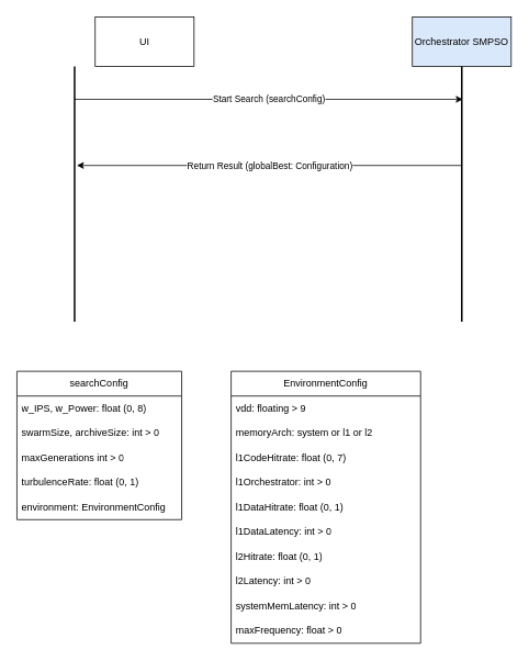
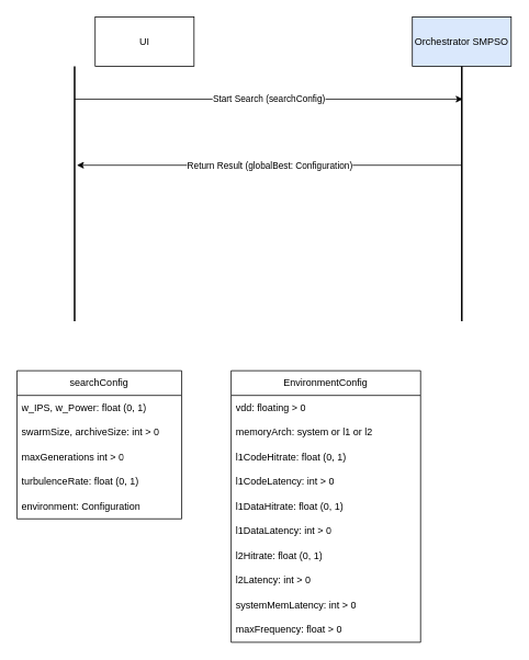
  <mxCell id="0" />
  <mxCell id="1" parent="0" />
  <mxCell id="2" value="UI" style="rounded=0;whiteSpace=wrap;html=1;" parent="1" vertex="1"><mxGeometry x="115" y="20" width="120" height="60" as="geometry" /></mxCell>
  <mxCell id="3" value="" style="line;strokeWidth=2;direction=south;html=1;" parent="1" vertex="1"><mxGeometry x="85" y="80" width="10" height="310" as="geometry" /></mxCell>
  <mxCell id="4" value="Orchestrator SMPSO" style="rounded=0;whiteSpace=wrap;html=1;fillColor=#dae8fc;" parent="1" vertex="1"><mxGeometry x="500" y="20" width="120" height="60" as="geometry" /></mxCell>
  <mxCell id="5" value="" style="line;strokeWidth=2;direction=south;html=1;" parent="1" vertex="1"><mxGeometry x="555" y="80" width="10" height="310" as="geometry" /></mxCell>
  <mxCell id="6" value="" style="endArrow=classic;html=1;rounded=0;entryX=0.129;entryY=0.371;entryDx=0;entryDy=0;entryPerimeter=0;" parent="1" target="5" edge="1"><mxGeometry relative="1" as="geometry"><mxPoint x="90" y="120" as="sourcePoint" /><mxPoint x="190" y="120" as="targetPoint" /></mxGeometry></mxCell>
  <mxCell id="7" value="Start Search (searchConfig)" style="edgeLabel;resizable=0;html=1;;align=center;verticalAlign=middle;" parent="6" connectable="0" vertex="1"><mxGeometry relative="1" as="geometry" /></mxCell>
  <mxCell id="8" value="" style="endArrow=classic;html=1;rounded=0;entryX=0.388;entryY=0.229;entryDx=0;entryDy=0;entryPerimeter=0;exitX=0.388;exitY=0.5;exitDx=0;exitDy=0;exitPerimeter=0;" parent="1" source="5" target="3" edge="1"><mxGeometry relative="1" as="geometry"><mxPoint x="330" y="220" as="sourcePoint" /><mxPoint x="430" y="220" as="targetPoint" /></mxGeometry></mxCell>
  <mxCell id="9" value="Return Result (globalBest: Configuration)" style="edgeLabel;resizable=0;html=1;;align=center;verticalAlign=middle;" parent="8" connectable="0" vertex="1"><mxGeometry relative="1" as="geometry" /></mxCell>
  <mxCell id="10" value="searchConfig" style="swimlane;fontStyle=0;childLayout=stackLayout;horizontal=1;startSize=30;horizontalStack=0;resizeParent=1;resizeParentMax=0;resizeLast=0;collapsible=1;marginBottom=0;whiteSpace=wrap;html=1;" parent="1" vertex="1"><mxGeometry x="20" y="450" width="200" height="180" as="geometry" /></mxCell>
- <mxCell id="11" value="w_IPS, w_Power: float (0, 8)" style="text;strokeColor=none;fillColor=none;align=left;verticalAlign=middle;spacingLeft=4;spacingRight=4;overflow=hidden;points=[[0,0.5],[1,0.5]];portConstraint=eastwest;rotatable=0;whiteSpace=wrap;html=1;" parent="10" vertex="1"><mxGeometry y="30" width="200" height="30" as="geometry" /></mxCell>
+ <mxCell id="11" value="w_IPS, w_Power: float (0, 1)" style="text;strokeColor=none;fillColor=none;align=left;verticalAlign=middle;spacingLeft=4;spacingRight=4;overflow=hidden;points=[[0,0.5],[1,0.5]];portConstraint=eastwest;rotatable=0;whiteSpace=wrap;html=1;" parent="10" vertex="1"><mxGeometry y="30" width="200" height="30" as="geometry" /></mxCell>
  <mxCell id="12" value="swarmSize, archiveSize: int &amp;gt; 0" style="text;strokeColor=none;fillColor=none;align=left;verticalAlign=middle;spacingLeft=4;spacingRight=4;overflow=hidden;points=[[0,0.5],[1,0.5]];portConstraint=eastwest;rotatable=0;whiteSpace=wrap;html=1;" parent="10" vertex="1"><mxGeometry y="60" width="200" height="30" as="geometry" /></mxCell>
  <mxCell id="13" value="maxGenerations int &amp;gt; 0" style="text;strokeColor=none;fillColor=none;align=left;verticalAlign=middle;spacingLeft=4;spacingRight=4;overflow=hidden;points=[[0,0.5],[1,0.5]];portConstraint=eastwest;rotatable=0;whiteSpace=wrap;html=1;" parent="10" vertex="1"><mxGeometry y="90" width="200" height="30" as="geometry" /></mxCell>
  <mxCell id="14" value="turbulenceRate: float (0, 1)" style="text;strokeColor=none;fillColor=none;align=left;verticalAlign=middle;spacingLeft=4;spacingRight=4;overflow=hidden;points=[[0,0.5],[1,0.5]];portConstraint=eastwest;rotatable=0;whiteSpace=wrap;html=1;" parent="10" vertex="1"><mxGeometry y="120" width="200" height="30" as="geometry" /></mxCell>
- <mxCell id="15" value="environment: EnvironmentConfig" style="text;strokeColor=none;fillColor=none;align=left;verticalAlign=middle;spacingLeft=4;spacingRight=4;overflow=hidden;points=[[0,0.5],[1,0.5]];portConstraint=eastwest;rotatable=0;whiteSpace=wrap;html=1;" parent="10" vertex="1"><mxGeometry y="150" width="200" height="30" as="geometry" /></mxCell>
+ <mxCell id="15" value="environment: Configuration" style="text;strokeColor=none;fillColor=none;align=left;verticalAlign=middle;spacingLeft=4;spacingRight=4;overflow=hidden;points=[[0,0.5],[1,0.5]];portConstraint=eastwest;rotatable=0;whiteSpace=wrap;html=1;" parent="10" vertex="1"><mxGeometry y="150" width="200" height="30" as="geometry" /></mxCell>
  <mxCell id="16" value="EnvironmentConfig" style="swimlane;fontStyle=0;childLayout=stackLayout;horizontal=1;startSize=30;horizontalStack=0;resizeParent=1;resizeParentMax=0;resizeLast=0;collapsible=1;marginBottom=0;whiteSpace=wrap;html=1;" parent="1" vertex="1"><mxGeometry x="280" y="450" width="230" height="330" as="geometry" /></mxCell>
- <mxCell id="17" value="vdd: floating &amp;gt; 9" style="text;strokeColor=none;fillColor=none;align=left;verticalAlign=middle;spacingLeft=4;spacingRight=4;overflow=hidden;points=[[0,0.5],[1,0.5]];portConstraint=eastwest;rotatable=0;whiteSpace=wrap;html=1;" parent="16" vertex="1"><mxGeometry y="30" width="230" height="30" as="geometry" /></mxCell>
+ <mxCell id="17" value="vdd: floating &amp;gt; 0" style="text;strokeColor=none;fillColor=none;align=left;verticalAlign=middle;spacingLeft=4;spacingRight=4;overflow=hidden;points=[[0,0.5],[1,0.5]];portConstraint=eastwest;rotatable=0;whiteSpace=wrap;html=1;" parent="16" vertex="1"><mxGeometry y="30" width="230" height="30" as="geometry" /></mxCell>
  <mxCell id="18" value="memoryArch: system or l1 or l2" style="text;strokeColor=none;fillColor=none;align=left;verticalAlign=middle;spacingLeft=4;spacingRight=4;overflow=hidden;points=[[0,0.5],[1,0.5]];portConstraint=eastwest;rotatable=0;whiteSpace=wrap;html=1;" parent="16" vertex="1"><mxGeometry y="60" width="230" height="30" as="geometry" /></mxCell>
- <mxCell id="19" value="l1CodeHitrate: float (0, 7)" style="text;strokeColor=none;fillColor=none;align=left;verticalAlign=middle;spacingLeft=4;spacingRight=4;overflow=hidden;points=[[0,0.5],[1,0.5]];portConstraint=eastwest;rotatable=0;whiteSpace=wrap;html=1;" parent="16" vertex="1"><mxGeometry y="90" width="230" height="30" as="geometry" /></mxCell>
- <mxCell id="20" value="l1Orchestrator: int &amp;gt; 0" style="text;strokeColor=none;fillColor=none;align=left;verticalAlign=middle;spacingLeft=4;spacingRight=4;overflow=hidden;points=[[0,0.5],[1,0.5]];portConstraint=eastwest;rotatable=0;whiteSpace=wrap;html=1;" parent="16" vertex="1"><mxGeometry y="120" width="230" height="30" as="geometry" /></mxCell>
+ <mxCell id="19" value="l1CodeHitrate: float (0, 1)" style="text;strokeColor=none;fillColor=none;align=left;verticalAlign=middle;spacingLeft=4;spacingRight=4;overflow=hidden;points=[[0,0.5],[1,0.5]];portConstraint=eastwest;rotatable=0;whiteSpace=wrap;html=1;" parent="16" vertex="1"><mxGeometry y="90" width="230" height="30" as="geometry" /></mxCell>
+ <mxCell id="20" value="l1CodeLatency: int &amp;gt; 0" style="text;strokeColor=none;fillColor=none;align=left;verticalAlign=middle;spacingLeft=4;spacingRight=4;overflow=hidden;points=[[0,0.5],[1,0.5]];portConstraint=eastwest;rotatable=0;whiteSpace=wrap;html=1;" parent="16" vertex="1"><mxGeometry y="120" width="230" height="30" as="geometry" /></mxCell>
  <mxCell id="21" value="l1DataHitrate: float (0, 1)" style="text;strokeColor=none;fillColor=none;align=left;verticalAlign=middle;spacingLeft=4;spacingRight=4;overflow=hidden;points=[[0,0.5],[1,0.5]];portConstraint=eastwest;rotatable=0;whiteSpace=wrap;html=1;" parent="16" vertex="1"><mxGeometry y="150" width="230" height="30" as="geometry" /></mxCell>
  <mxCell id="22" value="l1DataLatency: int &amp;gt; 0" style="text;strokeColor=none;fillColor=none;align=left;verticalAlign=middle;spacingLeft=4;spacingRight=4;overflow=hidden;points=[[0,0.5],[1,0.5]];portConstraint=eastwest;rotatable=0;whiteSpace=wrap;html=1;" parent="16" vertex="1"><mxGeometry y="180" width="230" height="30" as="geometry" /></mxCell>
  <mxCell id="23" value="l2Hitrate: float (0, 1)" style="text;strokeColor=none;fillColor=none;align=left;verticalAlign=middle;spacingLeft=4;spacingRight=4;overflow=hidden;points=[[0,0.5],[1,0.5]];portConstraint=eastwest;rotatable=0;whiteSpace=wrap;html=1;" parent="16" vertex="1"><mxGeometry y="210" width="230" height="30" as="geometry" /></mxCell>
  <mxCell id="24" value="l2Latency: int &amp;gt; 0" style="text;strokeColor=none;fillColor=none;align=left;verticalAlign=middle;spacingLeft=4;spacingRight=4;overflow=hidden;points=[[0,0.5],[1,0.5]];portConstraint=eastwest;rotatable=0;whiteSpace=wrap;html=1;" parent="16" vertex="1"><mxGeometry y="240" width="230" height="30" as="geometry" /></mxCell>
  <mxCell id="25" value="systemMemLatency: int &amp;gt; 0" style="text;strokeColor=none;fillColor=none;align=left;verticalAlign=middle;spacingLeft=4;spacingRight=4;overflow=hidden;points=[[0,0.5],[1,0.5]];portConstraint=eastwest;rotatable=0;whiteSpace=wrap;html=1;" parent="16" vertex="1"><mxGeometry y="270" width="230" height="30" as="geometry" /></mxCell>
  <mxCell id="26" value="maxFrequency: float &amp;gt; 0" style="text;strokeColor=none;fillColor=none;align=left;verticalAlign=middle;spacingLeft=4;spacingRight=4;overflow=hidden;points=[[0,0.5],[1,0.5]];portConstraint=eastwest;rotatable=0;whiteSpace=wrap;html=1;" vertex="1" parent="16"><mxGeometry y="300" width="230" height="30" as="geometry" /></mxCell>
